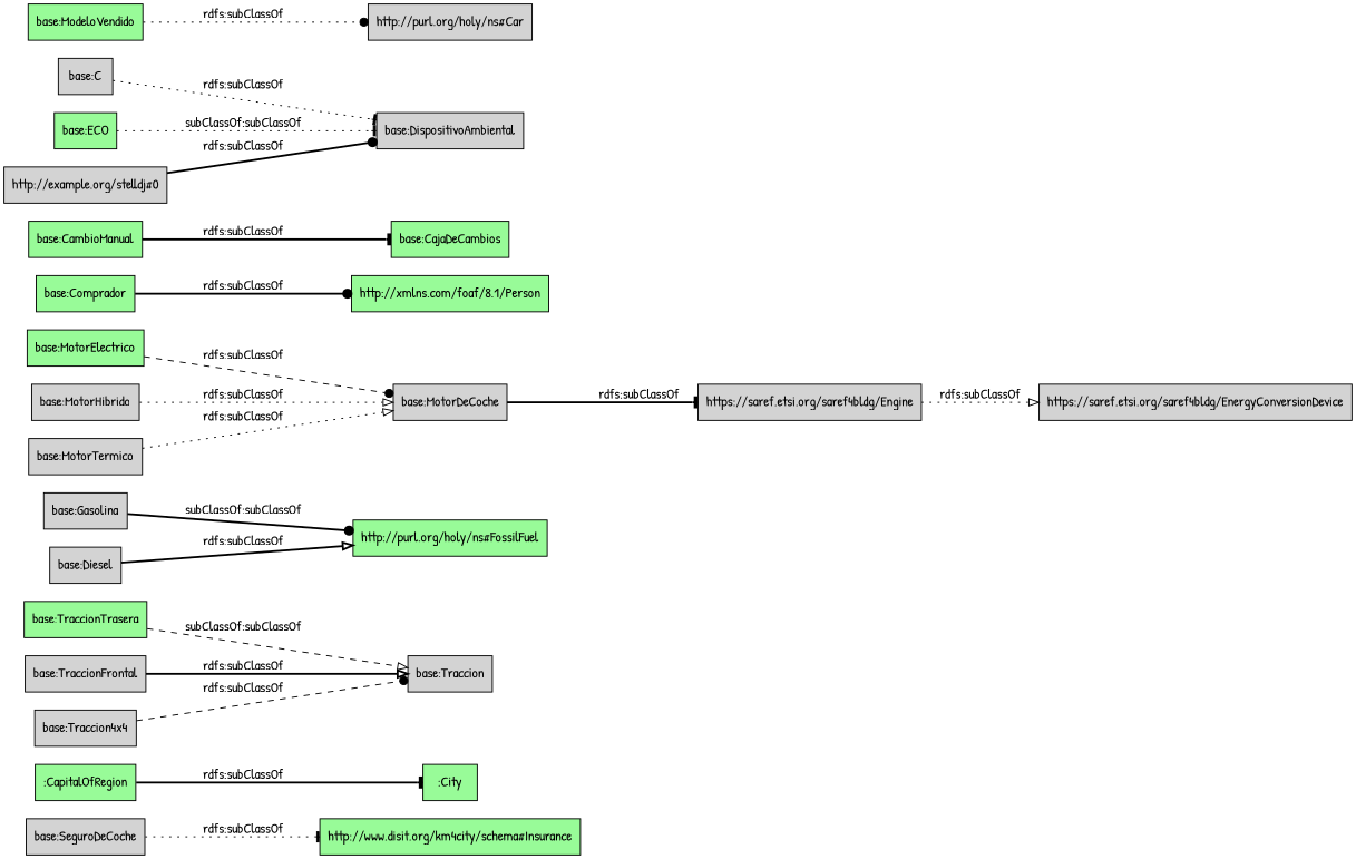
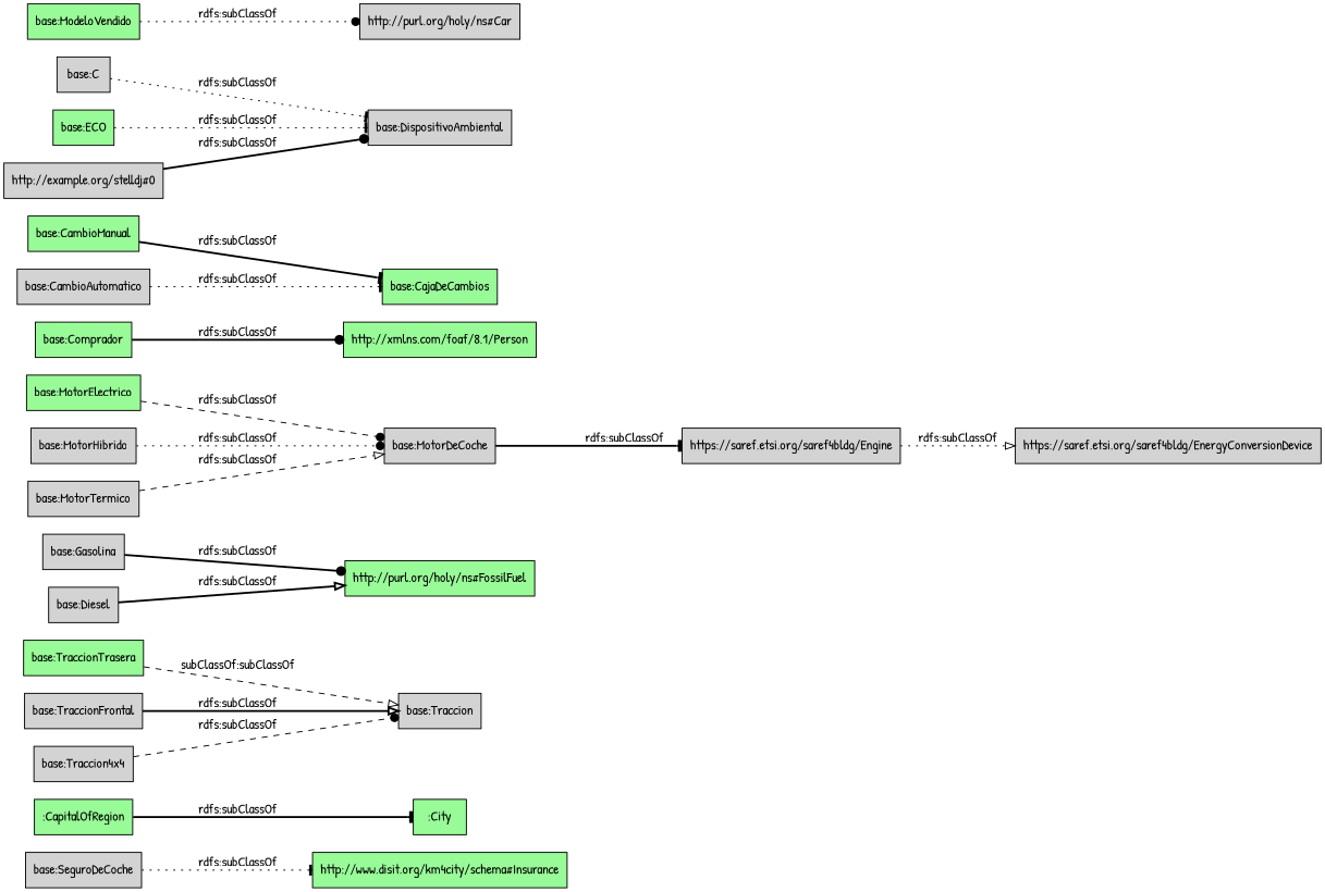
  digraph {
    fontname="Patrick Hand"
    rankdir=LR
    node [color=black fillcolor=lightgrey fontname="Patrick Hand" shape=rectangle style=filled]
    edge [arrowhead=tee fontname="Patrick Hand" style=bold]
    "http://www.disit.org/km4city/schema#Insurance" [fillcolor=palegreen]
    "base:SeguroDeCoche"
    ":CapitalOfRegion" [fillcolor=palegreen]
    ":City" [fillcolor=palegreen]
    "base:TraccionTrasera" [fillcolor=palegreen]
    "base:Traccion"
    "http://purl.org/holy/ns#FossilFuel" [fillcolor=palegreen]
    "base:Gasolina"
    "https://saref.etsi.org/saref4bldg/Engine"
    "https://saref.etsi.org/saref4bldg/EnergyConversionDevice"
    "base:Comprador" [fillcolor=palegreen]
    n12 [fillcolor=palegreen label="http://xmlns.com/foaf/8.1/Person"]
    "base:MotorDeCoche"
    "base:CambioManual" [fillcolor=palegreen]
    "base:CajaDeCambios" [fillcolor=palegreen]
    "base:TraccionFrontal"
+   "base:CambioAutomatico"
    "base:Traccion4x4"
    "base:C"
    "base:DispositivoAmbiental"
    "base:ECO" [fillcolor=palegreen]
    "base:ModeloVendido" [fillcolor=palegreen]
    "http://purl.org/holy/ns#Car"
    "base:MotorElectrico" [fillcolor=palegreen]
    "base:MotorHibrido"
    "http://example.org/stelldj#0"
    "base:Diesel"
    "base:MotorTermico"
    "base:SeguroDeCoche" -> "http://www.disit.org/km4city/schema#Insurance" [label="rdfs:subClassOf" style=dotted]
    ":CapitalOfRegion" -> ":City" [label="rdfs:subClassOf"]
    "base:TraccionTrasera" -> "base:Traccion" [arrowhead=onormal label="subClassOf:subClassOf" style=dashed]
-   "base:Gasolina" -> "http://purl.org/holy/ns#FossilFuel" [arrowhead=dot label="subClassOf:subClassOf"]
+   "base:Gasolina" -> "http://purl.org/holy/ns#FossilFuel" [arrowhead=dot label="rdfs:subClassOf"]
    "https://saref.etsi.org/saref4bldg/Engine" -> "https://saref.etsi.org/saref4bldg/EnergyConversionDevice" [arrowhead=onormal label="rdfs:subClassOf" style=dotted]
    "base:Comprador" -> n12 [arrowhead=dot label="rdfs:subClassOf"]
    "base:MotorDeCoche" -> "https://saref.etsi.org/saref4bldg/Engine" [label="rdfs:subClassOf"]
    "base:CambioManual" -> "base:CajaDeCambios" [label="rdfs:subClassOf"]
    "base:TraccionFrontal" -> "base:Traccion" [arrowhead=onormal label="rdfs:subClassOf"]
+   "base:CambioAutomatico" -> "base:CajaDeCambios" [label="rdfs:subClassOf" style=dotted]
    "base:Traccion4x4" -> "base:Traccion" [arrowhead=dot label="rdfs:subClassOf" style=dashed]
    "base:C" -> "base:DispositivoAmbiental" [label="rdfs:subClassOf" style=dotted]
-   "base:ECO" -> "base:DispositivoAmbiental" [label="subClassOf:subClassOf" style=dotted]
+   "base:ECO" -> "base:DispositivoAmbiental" [label="rdfs:subClassOf" style=dotted]
    "base:ModeloVendido" -> "http://purl.org/holy/ns#Car" [arrowhead=dot label="rdfs:subClassOf" style=dotted]
    "base:MotorElectrico" -> "base:MotorDeCoche" [arrowhead=dot label="rdfs:subClassOf" style=dashed]
-   "base:MotorHibrido" -> "base:MotorDeCoche" [arrowhead=onormal label="rdfs:subClassOf" style=dotted]
+   "base:MotorHibrido" -> "base:MotorDeCoche" [arrowhead=dot label="rdfs:subClassOf" style=dotted]
    "http://example.org/stelldj#0" -> "base:DispositivoAmbiental" [arrowhead=dot label="rdfs:subClassOf"]
    "base:Diesel" -> "http://purl.org/holy/ns#FossilFuel" [arrowhead=onormal label="rdfs:subClassOf"]
-   "base:MotorTermico" -> "base:MotorDeCoche" [arrowhead=onormal label="rdfs:subClassOf" style=dotted]
+   "base:MotorTermico" -> "base:MotorDeCoche" [arrowhead=onormal label="rdfs:subClassOf" style=dashed]
  }
